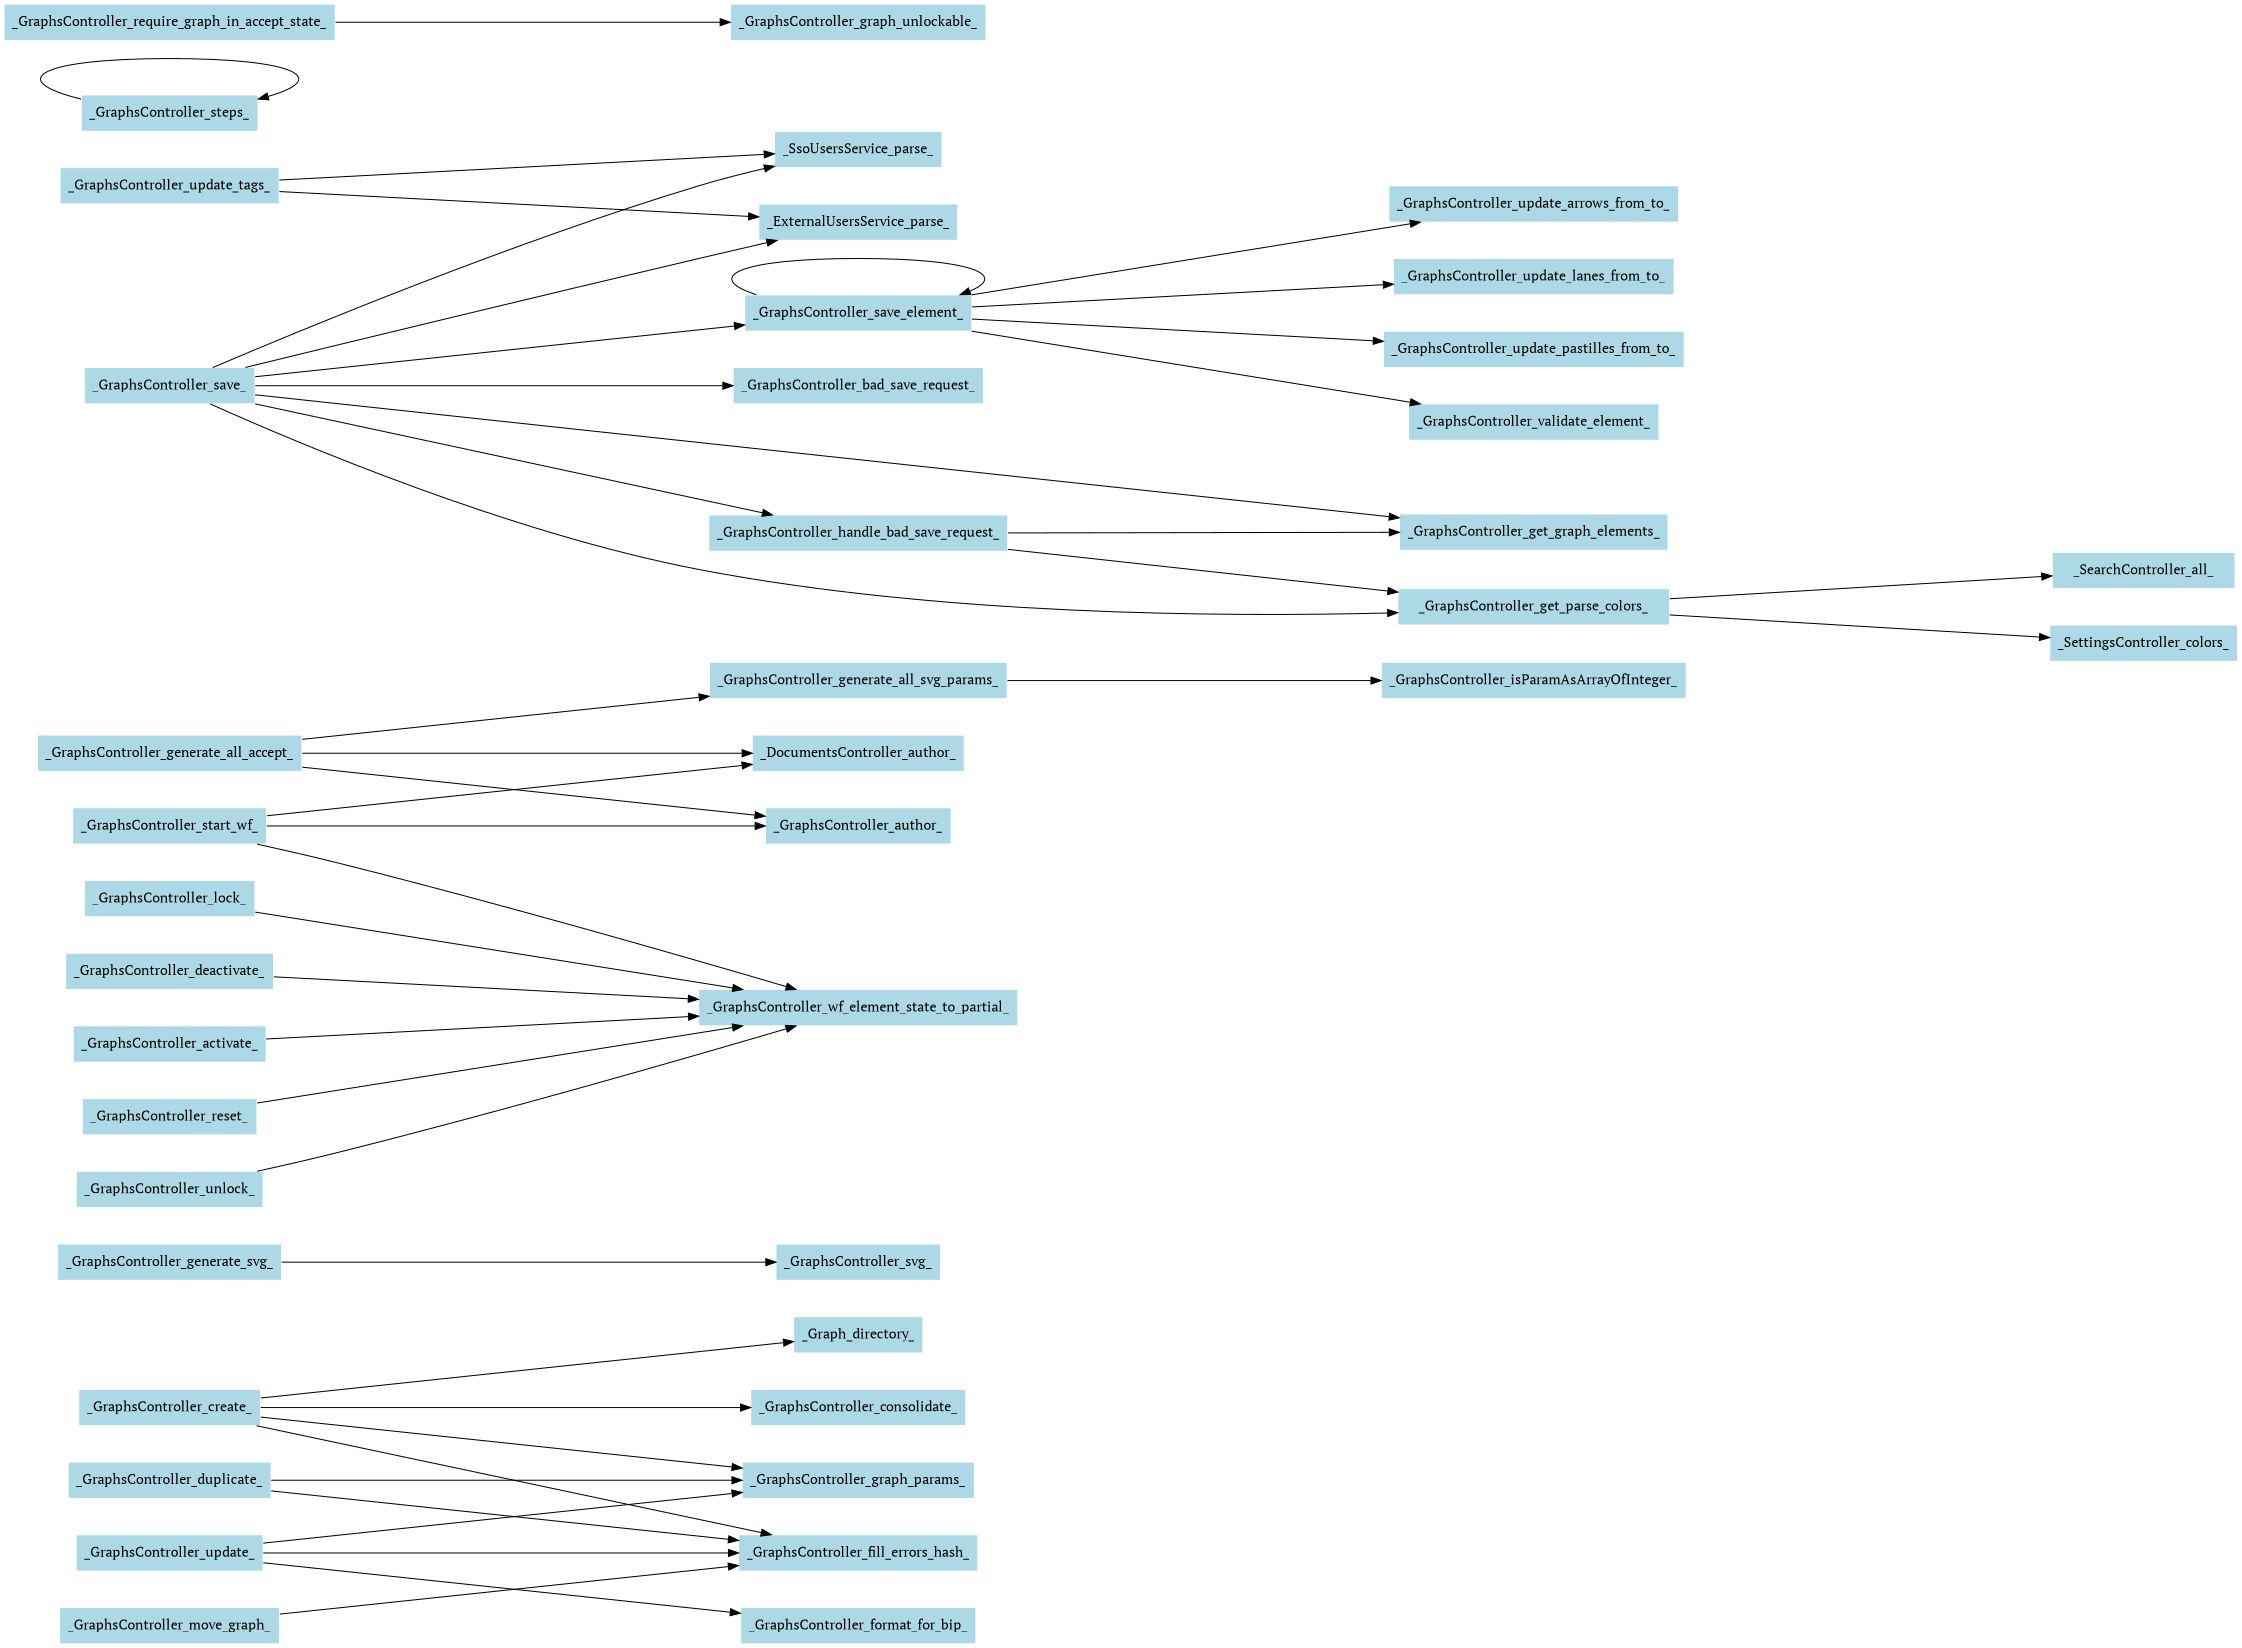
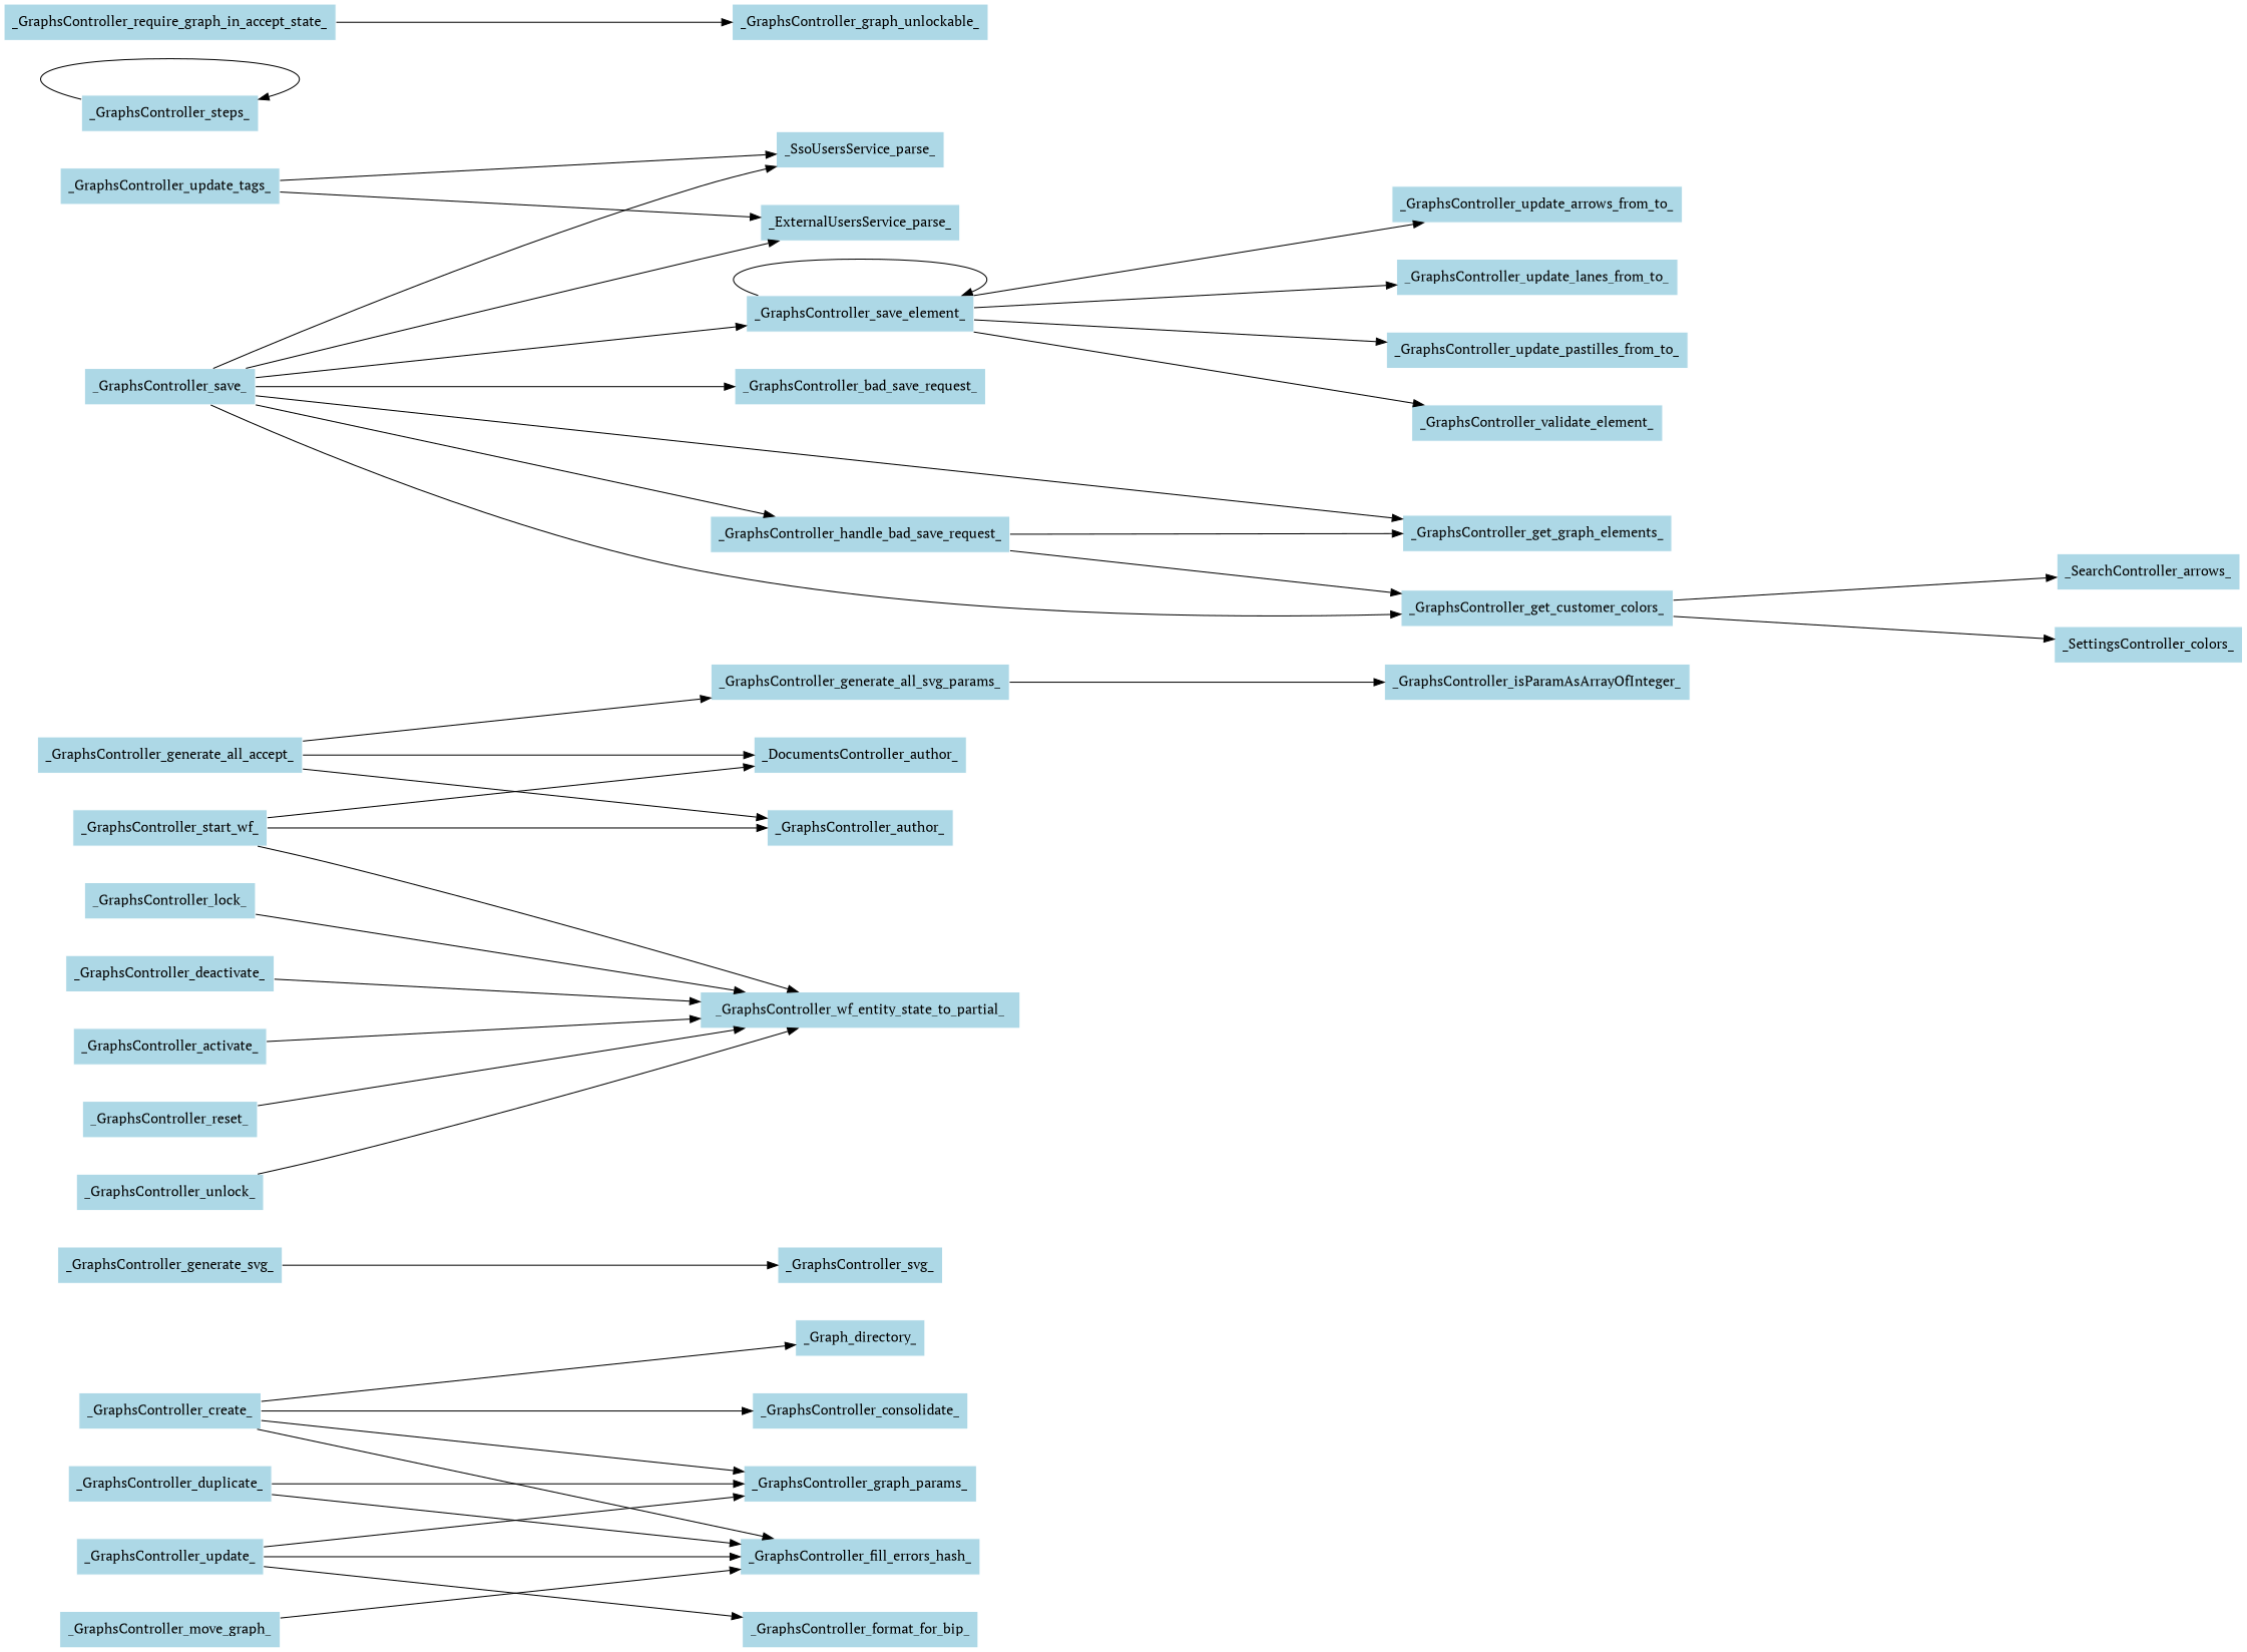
  digraph {
    fontname="PT Serif"
    nodesep=0.5
    rankdir=LR
    ranksep=5
    node [color=white fillcolor=lightblue fontname="PT Serif" shape=box style=filled]
    edge [fontname="PT Serif"]
    _GraphsController_create_
    _GraphsController_consolidate_
    _GraphsController_graph_params_
    _Graph_directory_
    _GraphsController_fill_errors_hash_
    _GraphsController_update_
    _GraphsController_format_for_bip_
    _GraphsController_generate_svg_
    _GraphsController_svg_
    n10 [label=_GraphsController_generate_all_accept_]
    _GraphsController_generate_all_svg_params_
    _DocumentsController_author_
    _GraphsController_author_
    _GraphsController_isParamAsArrayOfInteger_
    _GraphsController_save_
    _ExternalUsersService_parse_
    _SsoUsersService_parse_
    _GraphsController_bad_save_request_
    _GraphsController_handle_bad_save_request_
    _GraphsController_save_element_
    _GraphsController_get_graph_elements_
-   _GraphsController_get_customer_colors_ [label=_GraphsController_get_parse_colors_]
+   _GraphsController_get_customer_colors_
    _GraphsController_update_arrows_from_to_
    _GraphsController_update_lanes_from_to_
    _GraphsController_update_pastilles_from_to_
    _GraphsController_validate_element_
-   _SearchController_all_
+   _SearchController_all_ [label=_SearchController_arrows_]
    _SettingsController_colors_
    _GraphsController_move_graph_
    _GraphsController_update_tags_
    _GraphsController_deactivate_
-   _GraphsController_wf_entity_state_to_partial_ [label=_GraphsController_wf_element_state_to_partial_]
+   _GraphsController_wf_entity_state_to_partial_
    _GraphsController_activate_
    _GraphsController_start_wf_
    _GraphsController_reset_
    _GraphsController_duplicate_
    _GraphsController_unlock_
    _GraphsController_lock_
    _GraphsController_steps_
    _GraphsController_require_graph_in_accept_state_
    _GraphsController_graph_unlockable_
    _GraphsController_create_ -> _GraphsController_consolidate_
    _GraphsController_create_ -> _GraphsController_graph_params_
    _GraphsController_create_ -> _Graph_directory_
    _GraphsController_create_ -> _GraphsController_fill_errors_hash_
    _GraphsController_update_ -> _GraphsController_graph_params_
    _GraphsController_update_ -> _GraphsController_fill_errors_hash_
    _GraphsController_update_ -> _GraphsController_format_for_bip_
    _GraphsController_generate_svg_ -> _GraphsController_svg_
    n10 -> _GraphsController_generate_all_svg_params_
    n10 -> _DocumentsController_author_
    n10 -> _GraphsController_author_
    _GraphsController_generate_all_svg_params_ -> _GraphsController_isParamAsArrayOfInteger_
    _GraphsController_save_ -> _ExternalUsersService_parse_
    _GraphsController_save_ -> _SsoUsersService_parse_
    _GraphsController_save_ -> _GraphsController_bad_save_request_
    _GraphsController_save_ -> _GraphsController_handle_bad_save_request_
    _GraphsController_save_ -> _GraphsController_save_element_
    _GraphsController_save_ -> _GraphsController_get_graph_elements_
    _GraphsController_save_ -> _GraphsController_get_customer_colors_
    _GraphsController_handle_bad_save_request_ -> _GraphsController_get_graph_elements_
    _GraphsController_handle_bad_save_request_ -> _GraphsController_get_customer_colors_
    _GraphsController_save_element_ -> _GraphsController_save_element_
    _GraphsController_save_element_ -> _GraphsController_update_arrows_from_to_
    _GraphsController_save_element_ -> _GraphsController_update_lanes_from_to_
    _GraphsController_save_element_ -> _GraphsController_update_pastilles_from_to_
    _GraphsController_save_element_ -> _GraphsController_validate_element_
    _GraphsController_get_customer_colors_ -> _SearchController_all_
    _GraphsController_get_customer_colors_ -> _SettingsController_colors_
    _GraphsController_move_graph_ -> _GraphsController_fill_errors_hash_
    _GraphsController_update_tags_ -> _ExternalUsersService_parse_
    _GraphsController_update_tags_ -> _SsoUsersService_parse_
    _GraphsController_deactivate_ -> _GraphsController_wf_entity_state_to_partial_
    _GraphsController_activate_ -> _GraphsController_wf_entity_state_to_partial_
    _GraphsController_start_wf_ -> _DocumentsController_author_
    _GraphsController_start_wf_ -> _GraphsController_author_
    _GraphsController_start_wf_ -> _GraphsController_wf_entity_state_to_partial_
    _GraphsController_reset_ -> _GraphsController_wf_entity_state_to_partial_
    _GraphsController_duplicate_ -> _GraphsController_graph_params_
    _GraphsController_duplicate_ -> _GraphsController_fill_errors_hash_
    _GraphsController_unlock_ -> _GraphsController_wf_entity_state_to_partial_
    _GraphsController_lock_ -> _GraphsController_wf_entity_state_to_partial_
    _GraphsController_steps_ -> _GraphsController_steps_
    _GraphsController_require_graph_in_accept_state_ -> _GraphsController_graph_unlockable_
  }
